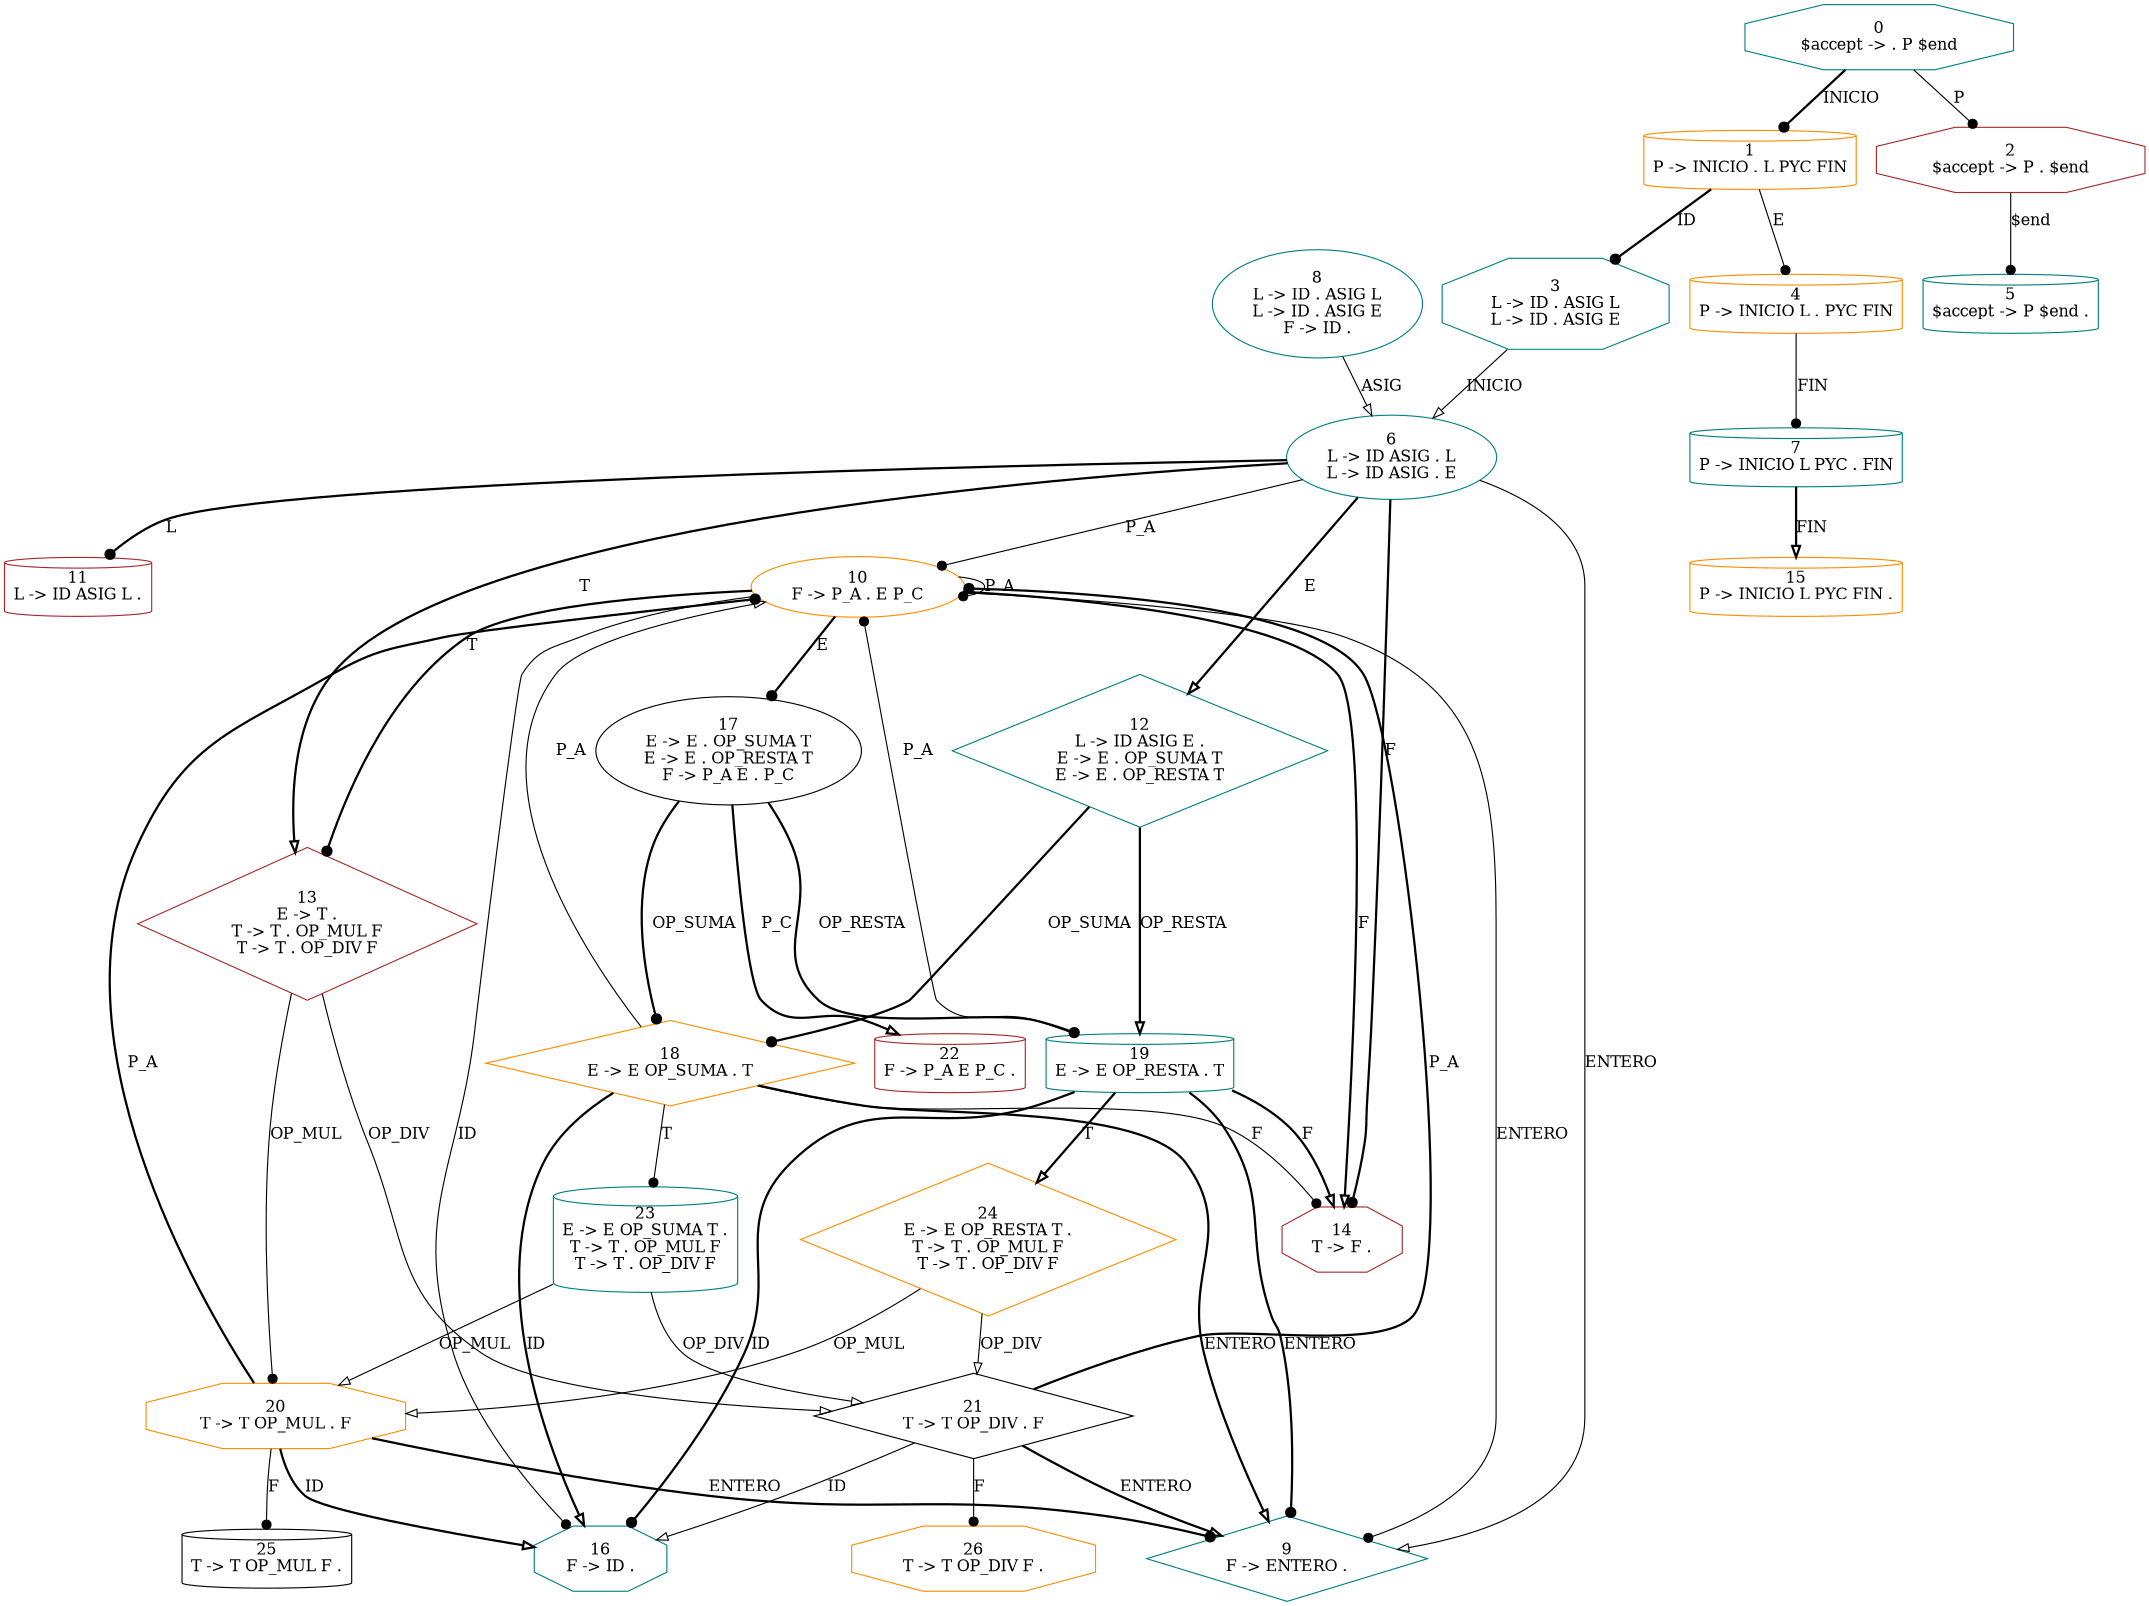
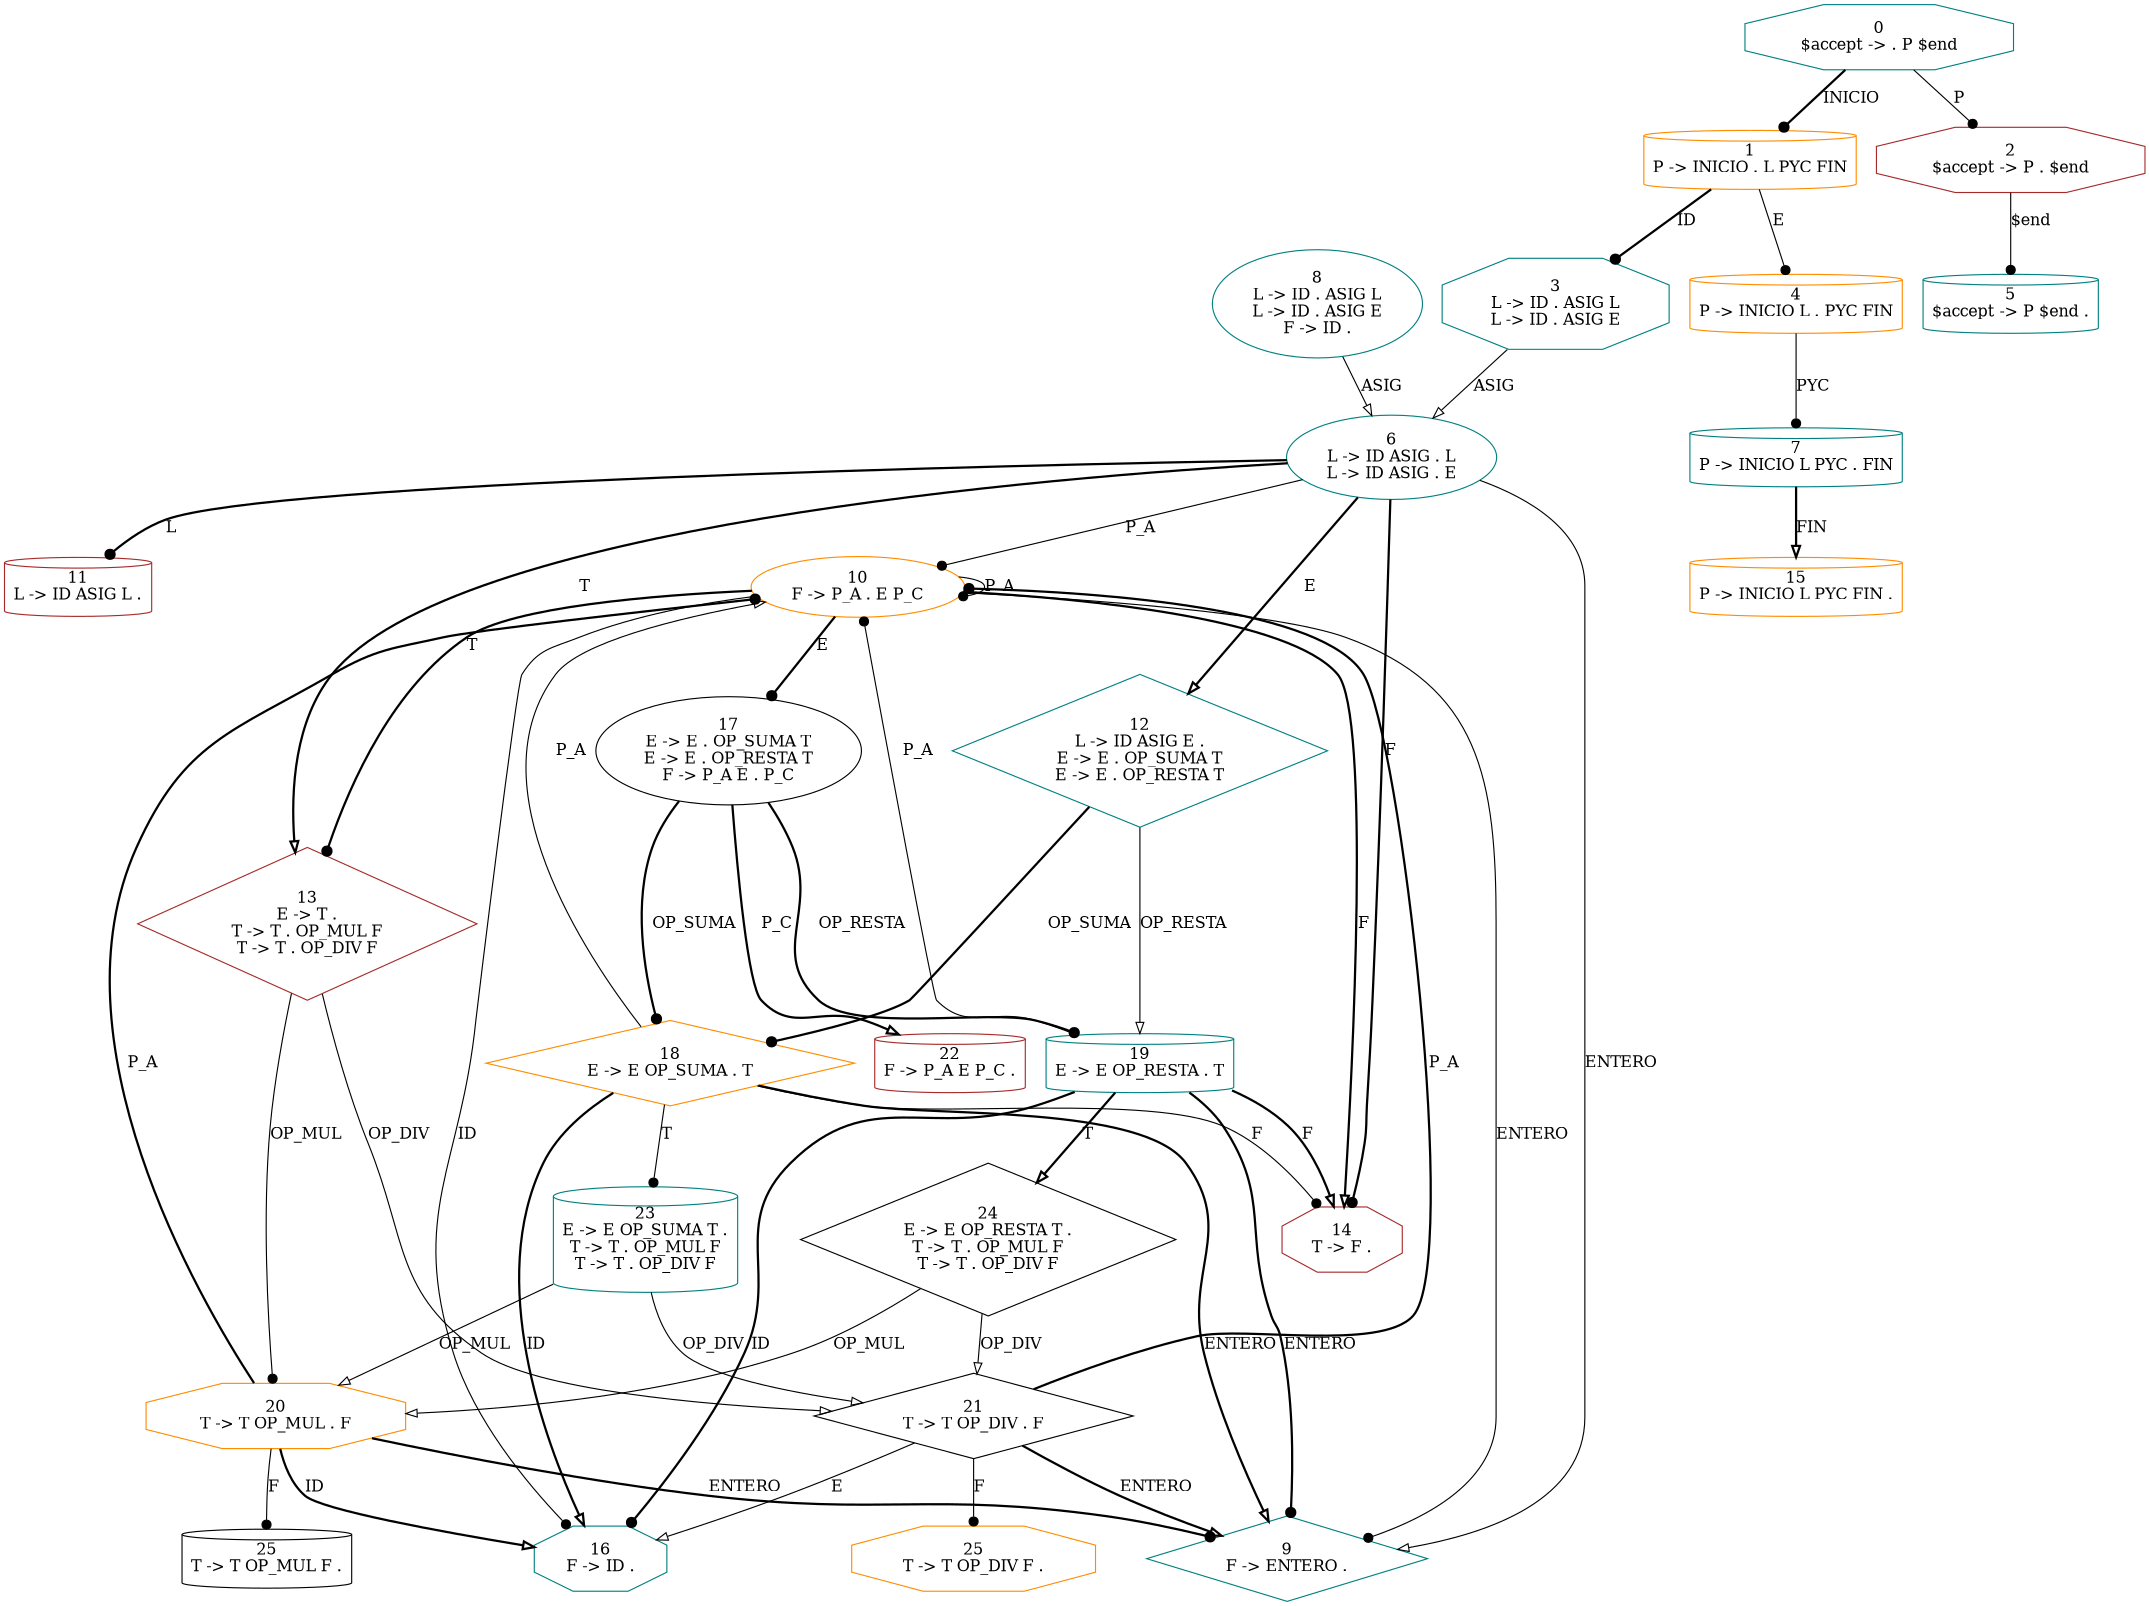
  digraph {
    node [color=teal shape=cylinder]
    edge [arrowhead=dot style=bold]
    n1 [label="0\n$accept -> . P $end" shape=octagon]
    n2 [color=darkorange label="1\nP -> INICIO . L PYC FIN"]
    n3 [color=brown label="2\n$accept -> P . $end" shape=octagon]
    n4 [label="3\nL -> ID . ASIG L\nL -> ID . ASIG E" shape=octagon]
    n5 [color=darkorange label="4\nP -> INICIO L . PYC FIN"]
    n6 [label="5\n$accept -> P $end ."]
    n7 [label="6\nL -> ID ASIG . L\nL -> ID ASIG . E" shape=ellipse]
    n8 [label="7\nP -> INICIO L PYC . FIN"]
    n9 [label="9\nF -> ENTERO ." shape=diamond]
    n10 [color=darkorange label="10\nF -> P_A . E P_C" shape=ellipse]
    n11 [color=brown label="11\nL -> ID ASIG L ."]
    n12 [label="12\nL -> ID ASIG E .\nE -> E . OP_SUMA T\nE -> E . OP_RESTA T" shape=diamond]
    n13 [color=brown label="13\nE -> T .\nT -> T . OP_MUL F\nT -> T . OP_DIV F" shape=diamond]
    n14 [color=brown label="14\nT -> F ." shape=octagon]
    n15 [color=darkorange label="15\nP -> INICIO L PYC FIN ."]
    n16 [label="8\nL -> ID . ASIG L\nL -> ID . ASIG E\nF -> ID ." shape=ellipse]
    n17 [label="16\nF -> ID ." shape=octagon]
    n18 [color=black label="17\nE -> E . OP_SUMA T\nE -> E . OP_RESTA T\nF -> P_A E . P_C" shape=ellipse]
    n19 [color=darkorange label="18\nE -> E OP_SUMA . T" shape=diamond]
    n20 [label="19\nE -> E OP_RESTA . T"]
    n21 [color=darkorange label="20\nT -> T OP_MUL . F" shape=octagon]
    n22 [color=black label="21\nT -> T OP_DIV . F" shape=diamond]
    n23 [color=brown label="22\nF -> P_A E P_C ."]
    n24 [label="23\nE -> E OP_SUMA T .\nT -> T . OP_MUL F\nT -> T . OP_DIV F"]
-   n25 [color=darkorange label="24\nE -> E OP_RESTA T .\nT -> T . OP_MUL F\nT -> T . OP_DIV F" shape=diamond]
+   n25 [color=black label="24\nE -> E OP_RESTA T .\nT -> T . OP_MUL F\nT -> T . OP_DIV F" shape=diamond]
    n26 [color=black label="25\nT -> T OP_MUL F ."]
-   n27 [color=darkorange label="26\nT -> T OP_DIV F ." shape=octagon]
+   n27 [color=darkorange label="25\nT -> T OP_DIV F ." shape=octagon]
    n1 -> n2 [label=INICIO]
    n1 -> n3 [label=P style=solid]
    n2 -> n4 [label=ID]
    n2 -> n5 [label=E style=solid]
    n3 -> n6 [label="$end" style=solid]
-   n4 -> n7 [arrowhead=onormal label=INICIO style=solid]
-   n5 -> n8 [label=FIN style=solid]
+   n4 -> n7 [arrowhead=onormal label=ASIG style=solid]
+   n5 -> n8 [label=PYC style=solid]
    n7 -> n9 [arrowhead=onormal label=ENTERO style=solid]
    n7 -> n10 [label=P_A style=solid]
    n7 -> n11 [label=L]
    n7 -> n12 [arrowhead=onormal label=E]
    n7 -> n13 [arrowhead=onormal label=T]
    n7 -> n14 [label=F]
    n8 -> n15 [arrowhead=onormal label=FIN]
    n10 -> n9 [label=ENTERO style=solid]
    n10 -> n10 [label=P_A style=solid]
    n10 -> n13 [label=T]
    n10 -> n14 [arrowhead=onormal label=F]
    n10 -> n17 [label=ID style=solid]
    n10 -> n18 [label=E]
    n12 -> n19 [label=OP_SUMA]
-   n12 -> n20 [arrowhead=onormal label=OP_RESTA]
+   n12 -> n20 [arrowhead=onormal label=OP_RESTA style=solid]
    n13 -> n21 [label=OP_MUL style=solid]
    n13 -> n22 [arrowhead=onormal label=OP_DIV style=solid]
    n16 -> n7 [arrowhead=onormal label=ASIG style=solid]
    n18 -> n19 [label=OP_SUMA]
    n18 -> n20 [label=OP_RESTA]
    n18 -> n23 [arrowhead=onormal label=P_C]
    n19 -> n9 [arrowhead=onormal label=ENTERO]
    n19 -> n10 [arrowhead=onormal label=P_A style=solid]
    n19 -> n14 [label=F style=solid]
    n19 -> n17 [arrowhead=onormal label=ID]
    n19 -> n24 [label=T style=solid]
    n20 -> n9 [label=ENTERO]
    n20 -> n10 [label=P_A style=solid]
    n20 -> n14 [arrowhead=onormal label=F]
    n20 -> n17 [label=ID]
    n20 -> n25 [arrowhead=onormal label=T]
    n21 -> n9 [label=ENTERO]
    n21 -> n10 [label=P_A]
    n21 -> n17 [arrowhead=onormal label=ID]
    n21 -> n26 [label=F style=solid]
    n22 -> n9 [arrowhead=onormal label=ENTERO]
    n22 -> n10 [label=P_A]
-   n22 -> n17 [arrowhead=onormal label=ID style=solid]
+   n22 -> n17 [arrowhead=onormal label=E style=solid]
    n22 -> n27 [label=F style=solid]
    n24 -> n21 [arrowhead=onormal label=OP_MUL style=solid]
    n24 -> n22 [arrowhead=onormal label=OP_DIV style=solid]
    n25 -> n21 [arrowhead=onormal label=OP_MUL style=solid]
    n25 -> n22 [arrowhead=onormal label=OP_DIV style=solid]
  }
